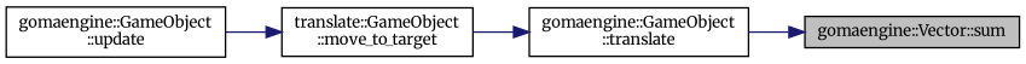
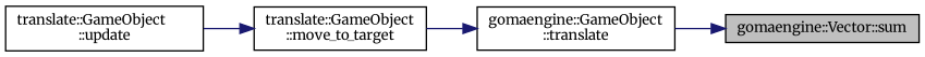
  digraph {
    fontname=Merriweather
    rankdir=RL
    node [color=black fillcolor=white fontname=Merriweather fontsize=10 shape=record style=filled]
    edge [color=midnightblue dir=back fontname=Merriweather fontsize=10 labelfontname=Helvetica labelfontsize=10 style=solid]
    n1 [fillcolor=grey75 fontcolor=black height=0.2 label="gomaengine::Vector::sum" width=0.4]
    n2 [height=0.2 label="gomaengine::GameObject\l::translate" width=0.4]
    n3 [height=0.2 label="translate::GameObject\l::move_to_target" width=0.4]
-   n4 [height=0.2 label="gomaengine::GameObject\l::update" width=0.4]
+   n4 [height=0.2 label="translate::GameObject\l::update" width=0.4]
    n1 -> n2
    n2 -> n3
    n3 -> n4
  }
